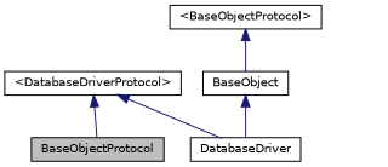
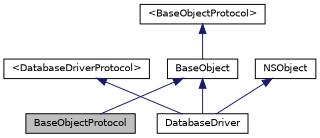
  digraph {
    node [color=black fillcolor=white fontname=Helvetica fontsize=10 shape=record style=filled]
    edge [color=midnightblue dir=back fontname=Helvetica fontsize=10 labelfontname=Helvetica labelfontsize=10 style=solid]
    n1 [fillcolor=grey75 fontcolor=black height=0.2 label=BaseObjectProtocol width=0.4]
    n2 [height=0.2 label=BaseObject width=0.4]
    n3 [height=0.2 label=DatabaseDriver width=0.4]
+   n4 [height=0.2 label=NSObject width=0.4]
    n5 [height=0.2 label="\<DatabaseDriverProtocol\>" width=0.4]
    n6 [height=0.2 label="\<BaseObjectProtocol\>" width=0.4]
-   n5 -> n1
+   n2 -> n1
    n2 -> n3
+   n4 -> n3
    n5 -> n3
    n6 -> n2
  }
